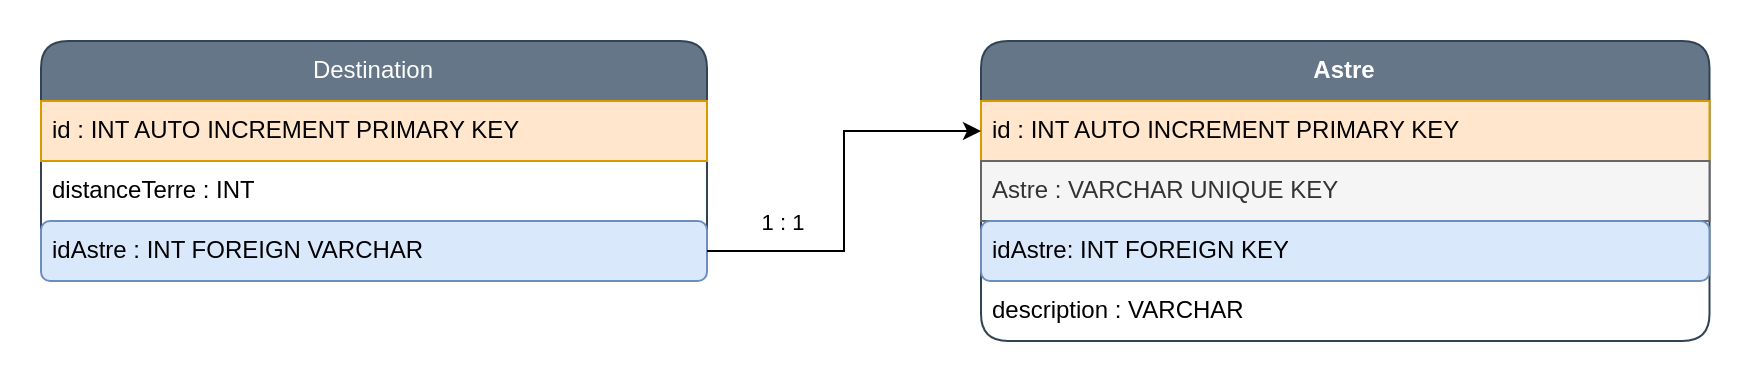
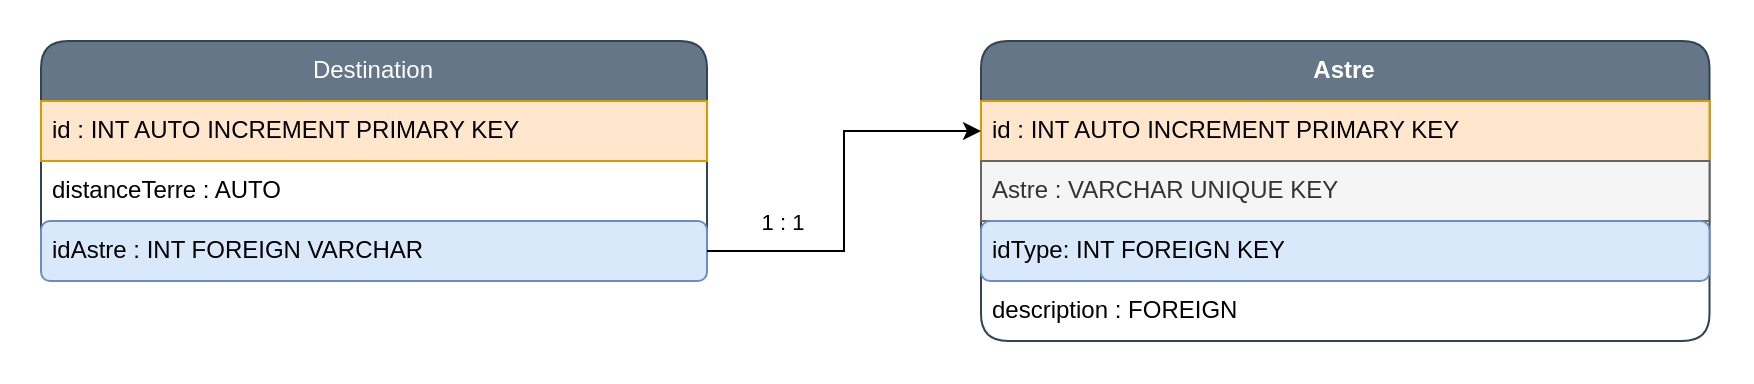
  <mxCell id="0" />
  <mxCell id="1" parent="0" />
  <mxCell id="2" value="Destination" style="swimlane;fontStyle=0;childLayout=stackLayout;horizontal=1;startSize=30;horizontalStack=0;resizeParent=1;resizeParentMax=0;resizeLast=0;collapsible=1;marginBottom=0;whiteSpace=wrap;html=1;rounded=1;fillColor=#647687;fontColor=#ffffff;strokeColor=#314354;" vertex="1" parent="1"><mxGeometry x="20" y="20" width="333" height="120" as="geometry" /></mxCell>
  <mxCell id="3" value="id : INT AUTO INCREMENT PRIMARY KEY" style="text;strokeColor=#d79b00;fillColor=#ffe6cc;align=left;verticalAlign=middle;spacingLeft=4;spacingRight=4;overflow=hidden;points=[[0,0.5],[1,0.5]];portConstraint=eastwest;rotatable=0;whiteSpace=wrap;html=1;" vertex="1" parent="2"><mxGeometry y="30" width="333" height="30" as="geometry" /></mxCell>
- <mxCell id="4" value="distanceTerre : INT" style="text;strokeColor=none;fillColor=none;align=left;verticalAlign=middle;spacingLeft=4;spacingRight=4;overflow=hidden;points=[[0,0.5],[1,0.5]];portConstraint=eastwest;rotatable=0;whiteSpace=wrap;html=1;rounded=1;" vertex="1" parent="2"><mxGeometry y="60" width="333" height="30" as="geometry" /></mxCell>
+ <mxCell id="4" value="distanceTerre : AUTO" style="text;strokeColor=none;fillColor=none;align=left;verticalAlign=middle;spacingLeft=4;spacingRight=4;overflow=hidden;points=[[0,0.5],[1,0.5]];portConstraint=eastwest;rotatable=0;whiteSpace=wrap;html=1;rounded=1;" vertex="1" parent="2"><mxGeometry y="60" width="333" height="30" as="geometry" /></mxCell>
  <mxCell id="5" value="idAstre : INT FOREIGN VARCHAR" style="text;strokeColor=#6c8ebf;fillColor=#dae8fc;align=left;verticalAlign=middle;spacingLeft=4;spacingRight=4;overflow=hidden;points=[[0,0.5],[1,0.5]];portConstraint=eastwest;rotatable=0;whiteSpace=wrap;html=1;rounded=1;" vertex="1" parent="2"><mxGeometry y="90" width="333" height="30" as="geometry" /></mxCell>
  <mxCell id="6" value="&lt;b&gt;Astre&lt;/b&gt;" style="swimlane;fontStyle=0;childLayout=stackLayout;horizontal=1;startSize=30;horizontalStack=0;resizeParent=1;resizeParentMax=0;resizeLast=0;collapsible=1;marginBottom=0;whiteSpace=wrap;html=1;rounded=1;fillColor=#647687;fontColor=#ffffff;strokeColor=#314354;" vertex="1" parent="1"><mxGeometry x="490" y="20" width="364.25" height="150" as="geometry" /></mxCell>
  <mxCell id="7" value="id : INT AUTO INCREMENT PRIMARY KEY" style="text;strokeColor=#d79b00;fillColor=#ffe6cc;align=left;verticalAlign=middle;spacingLeft=4;spacingRight=4;overflow=hidden;points=[[0,0.5],[1,0.5]];portConstraint=eastwest;rotatable=0;whiteSpace=wrap;html=1;" vertex="1" parent="6"><mxGeometry y="30" width="364.25" height="30" as="geometry" /></mxCell>
  <mxCell id="8" value="Astre : VARCHAR UNIQUE KEY" style="text;strokeColor=#666666;fillColor=#f5f5f5;align=left;verticalAlign=middle;spacingLeft=4;spacingRight=4;overflow=hidden;points=[[0,0.5],[1,0.5]];portConstraint=eastwest;rotatable=0;whiteSpace=wrap;html=1;fontColor=#333333;" vertex="1" parent="6"><mxGeometry y="60" width="364.25" height="30" as="geometry" /></mxCell>
- <mxCell id="9" value="idAstre: INT FOREIGN KEY" style="text;strokeColor=#6c8ebf;fillColor=#dae8fc;align=left;verticalAlign=middle;spacingLeft=4;spacingRight=4;overflow=hidden;points=[[0,0.5],[1,0.5]];portConstraint=eastwest;rotatable=0;whiteSpace=wrap;html=1;rounded=1;" vertex="1" parent="6"><mxGeometry y="90" width="364.25" height="30" as="geometry" /></mxCell>
- <mxCell id="10" value="description : VARCHAR" style="text;strokeColor=none;fillColor=none;align=left;verticalAlign=middle;spacingLeft=4;spacingRight=4;overflow=hidden;points=[[0,0.5],[1,0.5]];portConstraint=eastwest;rotatable=0;whiteSpace=wrap;html=1;rounded=1;" vertex="1" parent="6"><mxGeometry y="120" width="364.25" height="30" as="geometry" /></mxCell>
+ <mxCell id="9" value="idType: INT FOREIGN KEY" style="text;strokeColor=#6c8ebf;fillColor=#dae8fc;align=left;verticalAlign=middle;spacingLeft=4;spacingRight=4;overflow=hidden;points=[[0,0.5],[1,0.5]];portConstraint=eastwest;rotatable=0;whiteSpace=wrap;html=1;rounded=1;" vertex="1" parent="6"><mxGeometry y="90" width="364.25" height="30" as="geometry" /></mxCell>
+ <mxCell id="10" value="description : FOREIGN" style="text;strokeColor=none;fillColor=none;align=left;verticalAlign=middle;spacingLeft=4;spacingRight=4;overflow=hidden;points=[[0,0.5],[1,0.5]];portConstraint=eastwest;rotatable=0;whiteSpace=wrap;html=1;rounded=1;" vertex="1" parent="6"><mxGeometry y="120" width="364.25" height="30" as="geometry" /></mxCell>
  <mxCell id="11" style="edgeStyle=orthogonalEdgeStyle;rounded=0;orthogonalLoop=1;jettySize=auto;html=1;entryX=0;entryY=0.5;entryDx=0;entryDy=0;" edge="1" parent="1" source="5" target="7"><mxGeometry relative="1" as="geometry" /></mxCell>
  <mxCell id="12" value="1 : 1" style="edgeLabel;html=1;align=center;verticalAlign=middle;resizable=0;points=[];" vertex="1" connectable="0" parent="11"><mxGeometry x="-0.515" y="-2" relative="1" as="geometry"><mxPoint x="-11" y="-17" as="offset" /></mxGeometry></mxCell>
